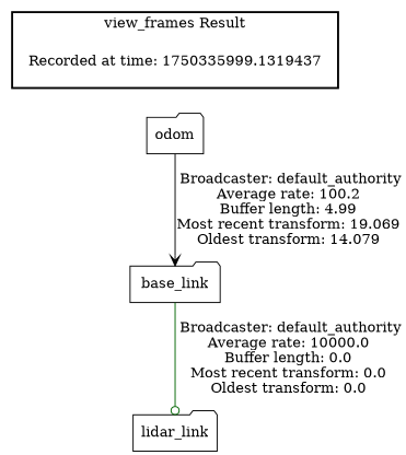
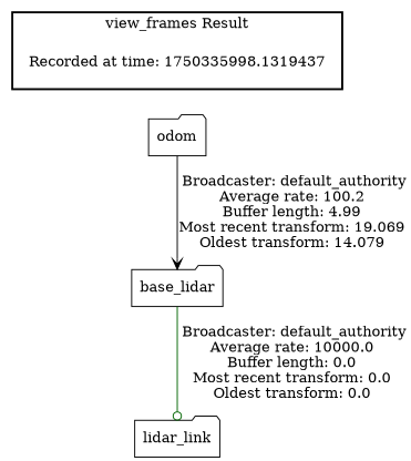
  digraph {
    node [shape=folder]
-   "Recorded at time: 1750335998.1319437" [shape=plaintext label="Recorded at time: 1750335999.1319437"]
+   "Recorded at time: 1750335998.1319437" [shape=plaintext]
    odom
-   base_link
+   base_link [label=base_lidar]
    lidar_link
    subgraph cluster_1 {
      color=black
      label="view_frames Result"
      style=bold
      "Recorded at time: 1750335998.1319437"
    }
    "Recorded at time: 1750335998.1319437" -> odom [style=invis]
    odom -> base_link [label=" Broadcaster: default_authority\nAverage rate: 100.2\nBuffer length: 4.99\nMost recent transform: 19.069\nOldest transform: 14.079\n" color=black arrowhead=vee]
    base_link -> lidar_link [label=" Broadcaster: default_authority\nAverage rate: 10000.0\nBuffer length: 0.0\nMost recent transform: 0.0\nOldest transform: 0.0\n" color=darkgreen arrowhead=odot]
  }
